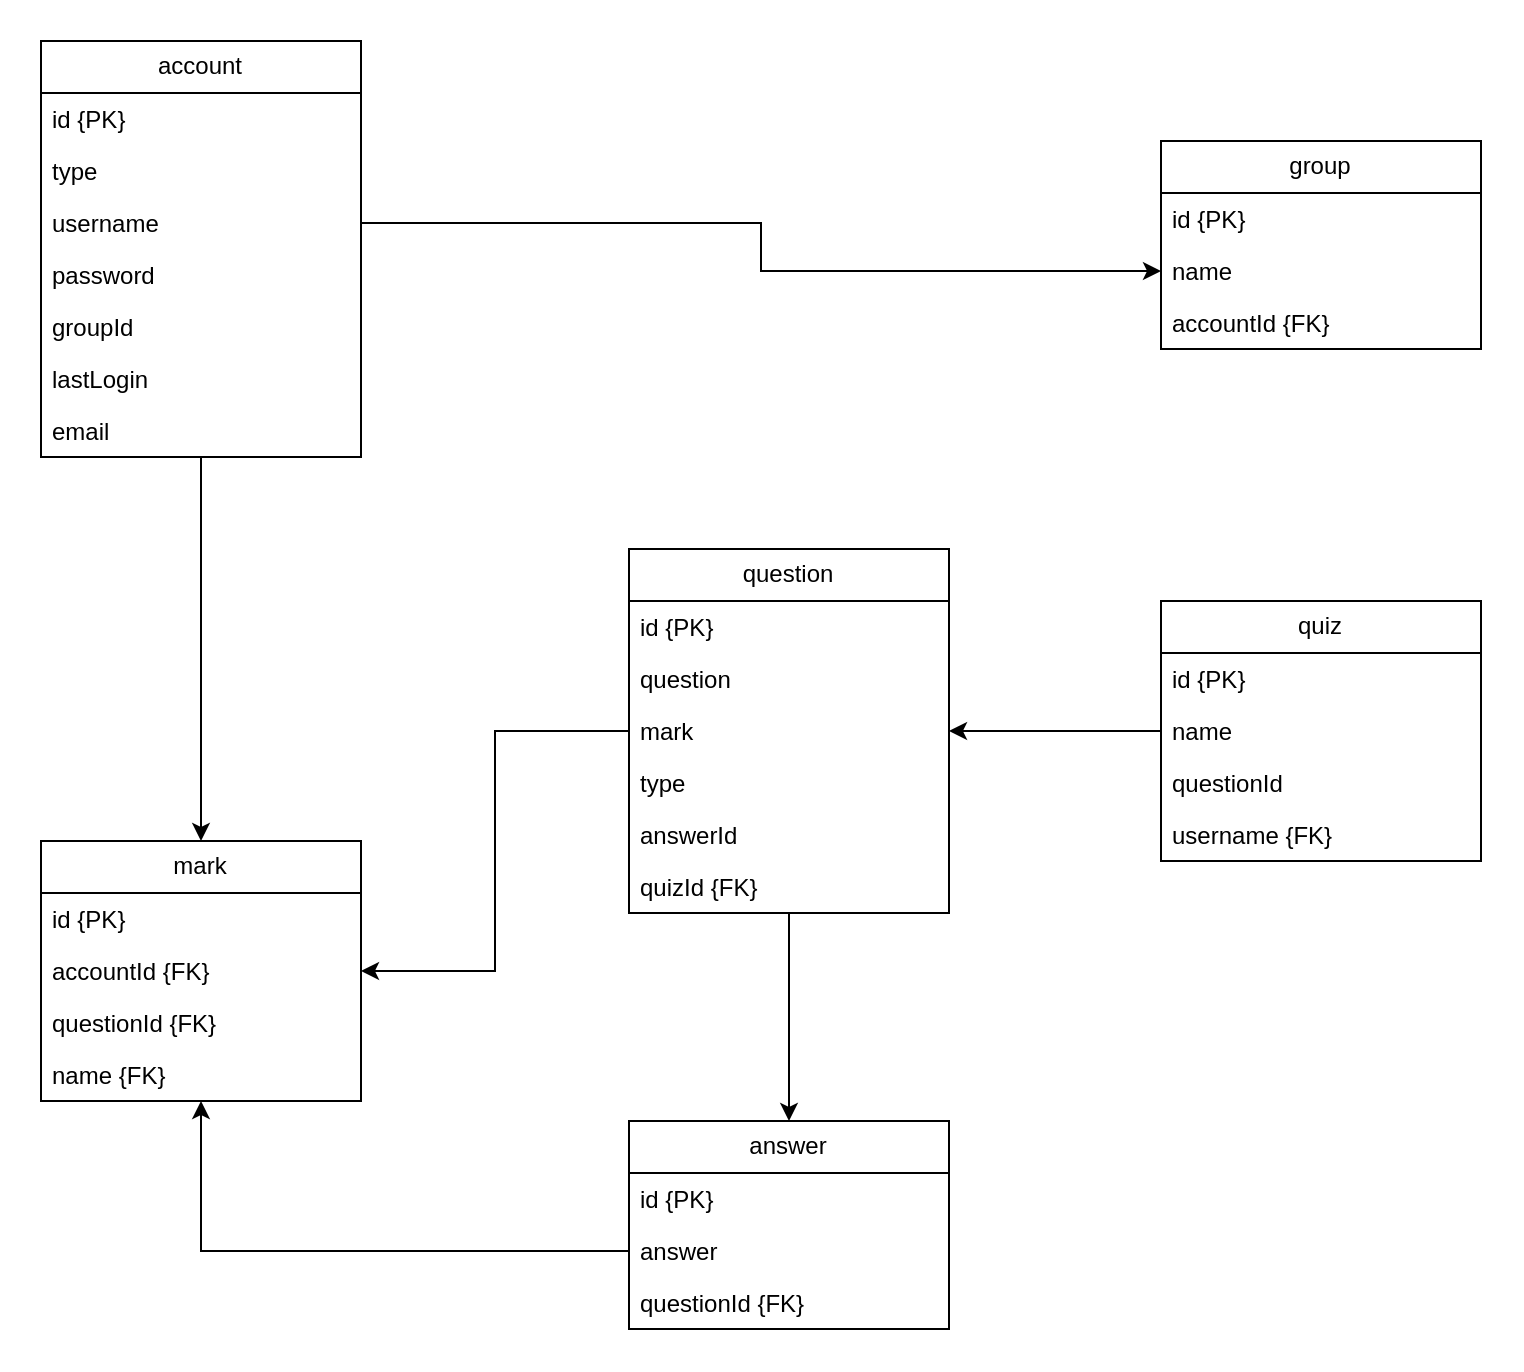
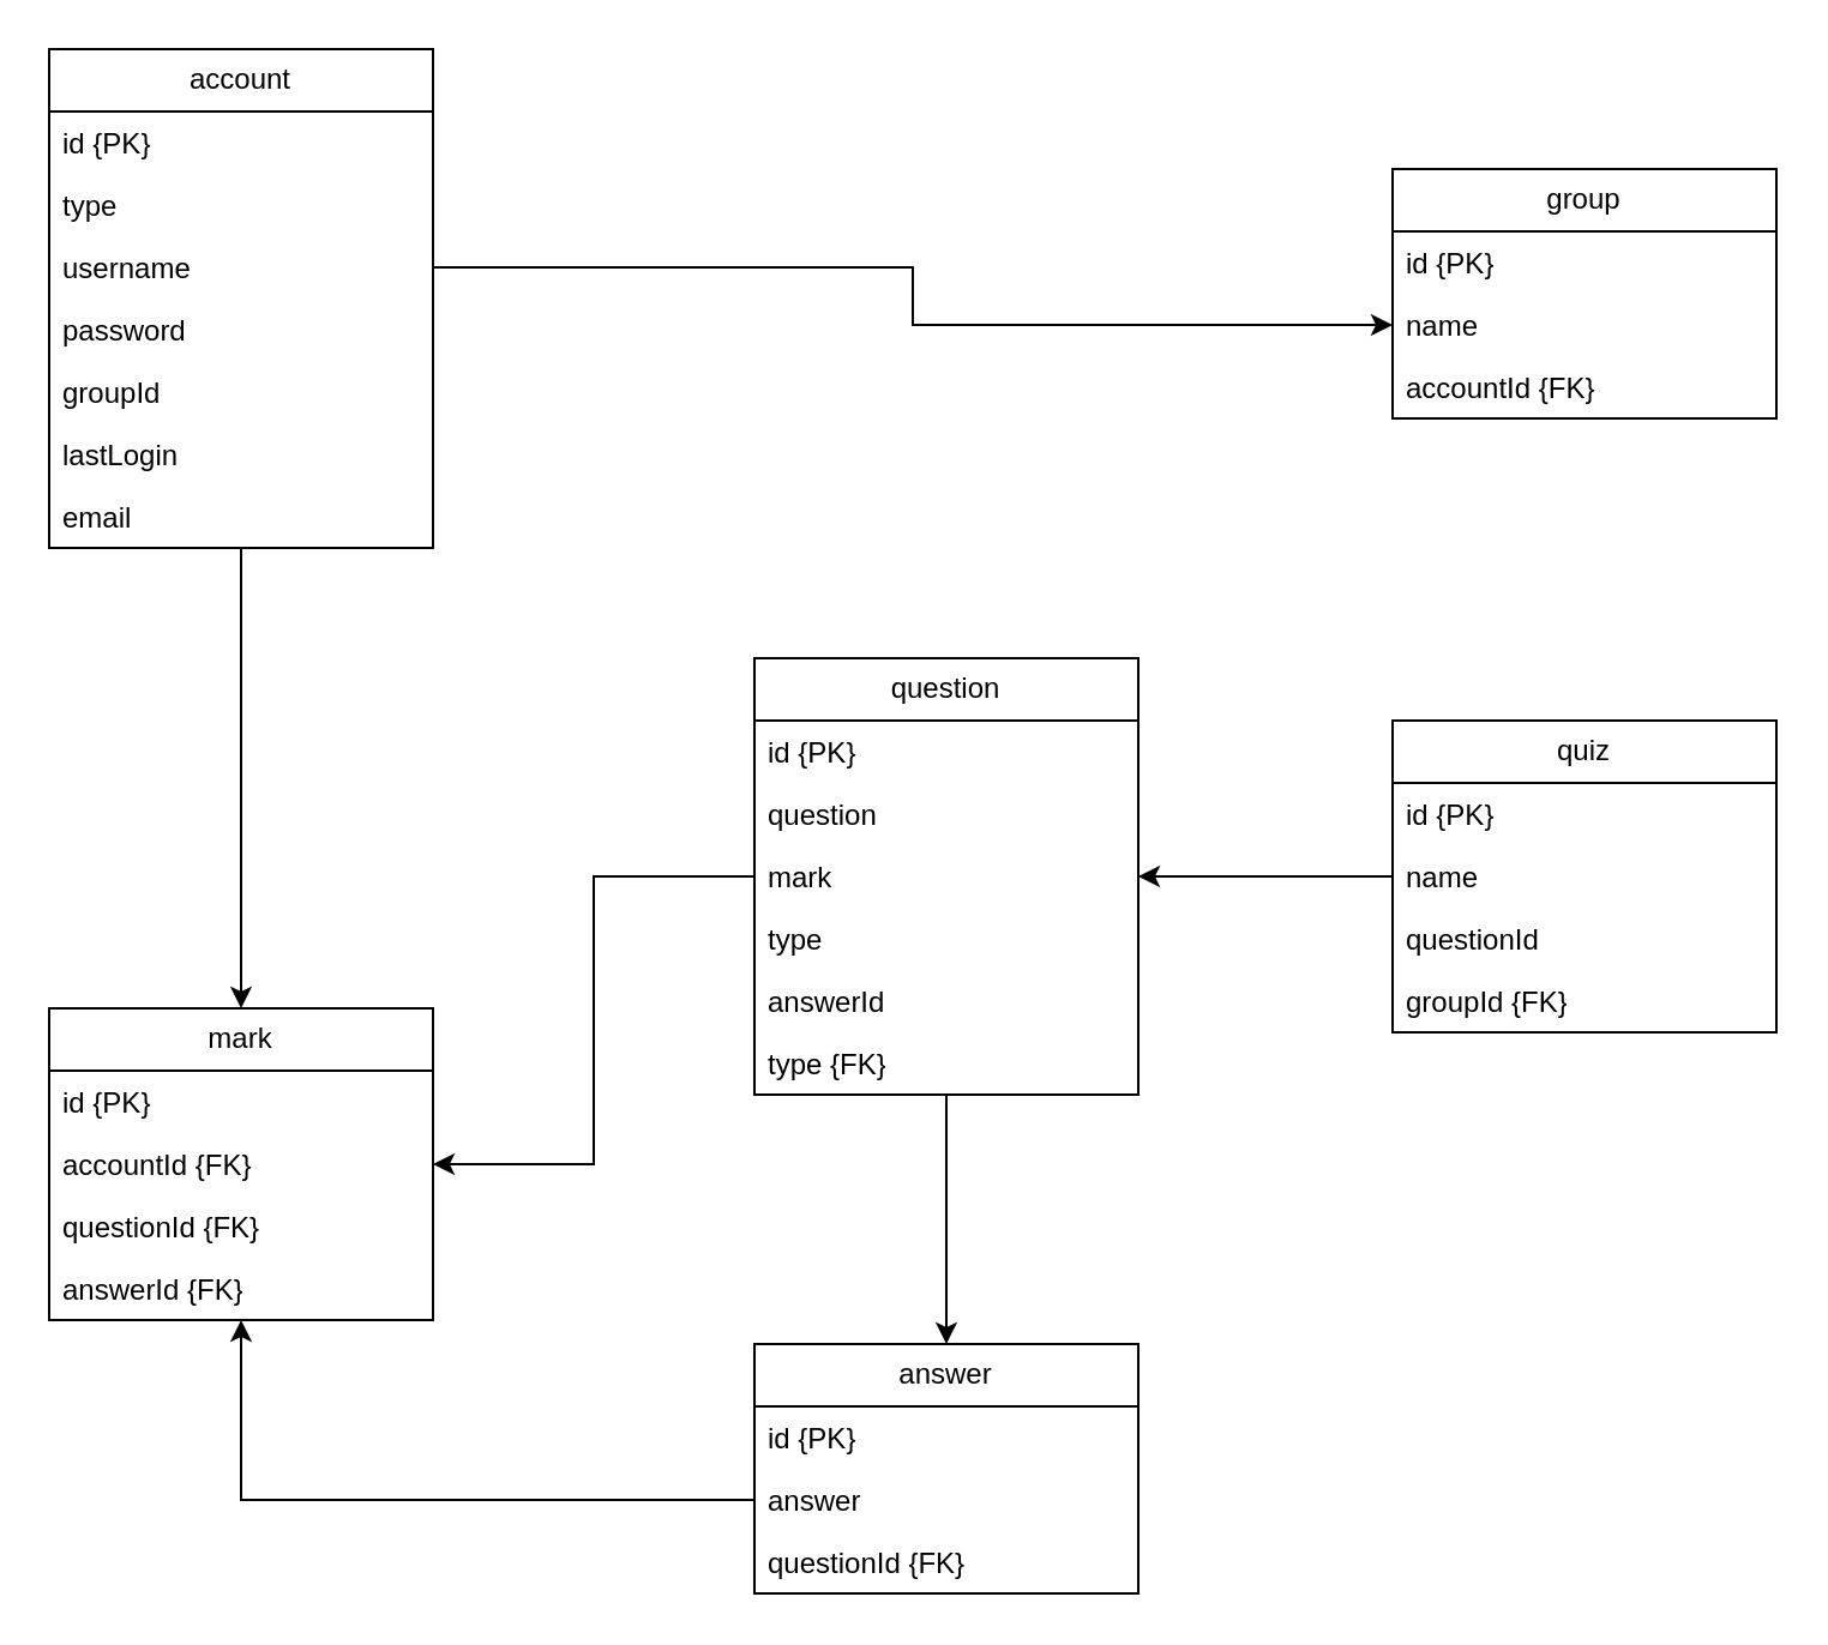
  <mxCell id="0" />
  <mxCell id="1" parent="0" />
  <mxCell id="2" style="edgeStyle=orthogonalEdgeStyle;rounded=0;orthogonalLoop=1;jettySize=auto;html=1;entryX=0.5;entryY=0;entryDx=0;entryDy=0;" edge="1" parent="1" source="3" target="33"><mxGeometry relative="1" as="geometry" /></mxCell>
  <mxCell id="3" value="account" style="swimlane;fontStyle=0;childLayout=stackLayout;horizontal=1;startSize=26;fillColor=none;horizontalStack=0;resizeParent=1;resizeParentMax=0;resizeLast=0;collapsible=1;marginBottom=0;whiteSpace=wrap;html=1;" vertex="1" parent="1"><mxGeometry x="20" y="20" width="160" height="208" as="geometry" /></mxCell>
  <mxCell id="4" value="id {PK}" style="text;strokeColor=none;fillColor=none;align=left;verticalAlign=top;spacingLeft=4;spacingRight=4;overflow=hidden;rotatable=0;points=[[0,0.5],[1,0.5]];portConstraint=eastwest;whiteSpace=wrap;html=1;" vertex="1" parent="3"><mxGeometry y="26" width="160" height="26" as="geometry" /></mxCell>
  <mxCell id="5" value="type" style="text;strokeColor=none;fillColor=none;align=left;verticalAlign=top;spacingLeft=4;spacingRight=4;overflow=hidden;rotatable=0;points=[[0,0.5],[1,0.5]];portConstraint=eastwest;whiteSpace=wrap;html=1;" vertex="1" parent="3"><mxGeometry y="52" width="160" height="26" as="geometry" /></mxCell>
  <mxCell id="6" value="username" style="text;strokeColor=none;fillColor=none;align=left;verticalAlign=top;spacingLeft=4;spacingRight=4;overflow=hidden;rotatable=0;points=[[0,0.5],[1,0.5]];portConstraint=eastwest;whiteSpace=wrap;html=1;" vertex="1" parent="3"><mxGeometry y="78" width="160" height="26" as="geometry" /></mxCell>
  <mxCell id="7" value="password" style="text;strokeColor=none;fillColor=none;align=left;verticalAlign=top;spacingLeft=4;spacingRight=4;overflow=hidden;rotatable=0;points=[[0,0.5],[1,0.5]];portConstraint=eastwest;whiteSpace=wrap;html=1;" vertex="1" parent="3"><mxGeometry y="104" width="160" height="26" as="geometry" /></mxCell>
  <mxCell id="8" value="groupId" style="text;strokeColor=none;fillColor=none;align=left;verticalAlign=top;spacingLeft=4;spacingRight=4;overflow=hidden;rotatable=0;points=[[0,0.5],[1,0.5]];portConstraint=eastwest;whiteSpace=wrap;html=1;" vertex="1" parent="3"><mxGeometry y="130" width="160" height="26" as="geometry" /></mxCell>
  <mxCell id="9" value="lastLogin" style="text;strokeColor=none;fillColor=none;align=left;verticalAlign=top;spacingLeft=4;spacingRight=4;overflow=hidden;rotatable=0;points=[[0,0.5],[1,0.5]];portConstraint=eastwest;whiteSpace=wrap;html=1;" vertex="1" parent="3"><mxGeometry y="156" width="160" height="26" as="geometry" /></mxCell>
  <mxCell id="10" value="email" style="text;strokeColor=none;fillColor=none;align=left;verticalAlign=top;spacingLeft=4;spacingRight=4;overflow=hidden;rotatable=0;points=[[0,0.5],[1,0.5]];portConstraint=eastwest;whiteSpace=wrap;html=1;" vertex="1" parent="3"><mxGeometry y="182" width="160" height="26" as="geometry" /></mxCell>
  <mxCell id="11" value="group" style="swimlane;fontStyle=0;childLayout=stackLayout;horizontal=1;startSize=26;fillColor=none;horizontalStack=0;resizeParent=1;resizeParentMax=0;resizeLast=0;collapsible=1;marginBottom=0;whiteSpace=wrap;html=1;" vertex="1" parent="1"><mxGeometry x="580" y="70" width="160" height="104" as="geometry" /></mxCell>
  <mxCell id="12" value="id {PK}" style="text;strokeColor=none;fillColor=none;align=left;verticalAlign=top;spacingLeft=4;spacingRight=4;overflow=hidden;rotatable=0;points=[[0,0.5],[1,0.5]];portConstraint=eastwest;whiteSpace=wrap;html=1;" vertex="1" parent="11"><mxGeometry y="26" width="160" height="26" as="geometry" /></mxCell>
  <mxCell id="13" value="name" style="text;strokeColor=none;fillColor=none;align=left;verticalAlign=top;spacingLeft=4;spacingRight=4;overflow=hidden;rotatable=0;points=[[0,0.5],[1,0.5]];portConstraint=eastwest;whiteSpace=wrap;html=1;" vertex="1" parent="11"><mxGeometry y="52" width="160" height="26" as="geometry" /></mxCell>
  <mxCell id="14" value="accountId {FK}" style="text;strokeColor=none;fillColor=none;align=left;verticalAlign=top;spacingLeft=4;spacingRight=4;overflow=hidden;rotatable=0;points=[[0,0.5],[1,0.5]];portConstraint=eastwest;whiteSpace=wrap;html=1;" vertex="1" parent="11"><mxGeometry y="78" width="160" height="26" as="geometry" /></mxCell>
  <mxCell id="15" value="quiz" style="swimlane;fontStyle=0;childLayout=stackLayout;horizontal=1;startSize=26;fillColor=none;horizontalStack=0;resizeParent=1;resizeParentMax=0;resizeLast=0;collapsible=1;marginBottom=0;whiteSpace=wrap;html=1;" vertex="1" parent="1"><mxGeometry x="580" y="300" width="160" height="130" as="geometry" /></mxCell>
  <mxCell id="16" value="id {PK}" style="text;strokeColor=none;fillColor=none;align=left;verticalAlign=top;spacingLeft=4;spacingRight=4;overflow=hidden;rotatable=0;points=[[0,0.5],[1,0.5]];portConstraint=eastwest;whiteSpace=wrap;html=1;" vertex="1" parent="15"><mxGeometry y="26" width="160" height="26" as="geometry" /></mxCell>
  <mxCell id="17" value="name" style="text;strokeColor=none;fillColor=none;align=left;verticalAlign=top;spacingLeft=4;spacingRight=4;overflow=hidden;rotatable=0;points=[[0,0.5],[1,0.5]];portConstraint=eastwest;whiteSpace=wrap;html=1;" vertex="1" parent="15"><mxGeometry y="52" width="160" height="26" as="geometry" /></mxCell>
  <mxCell id="18" value="questionId" style="text;strokeColor=none;fillColor=none;align=left;verticalAlign=top;spacingLeft=4;spacingRight=4;overflow=hidden;rotatable=0;points=[[0,0.5],[1,0.5]];portConstraint=eastwest;whiteSpace=wrap;html=1;" vertex="1" parent="15"><mxGeometry y="78" width="160" height="26" as="geometry" /></mxCell>
- <mxCell id="19" value="username {FK}" style="text;strokeColor=none;fillColor=none;align=left;verticalAlign=top;spacingLeft=4;spacingRight=4;overflow=hidden;rotatable=0;points=[[0,0.5],[1,0.5]];portConstraint=eastwest;whiteSpace=wrap;html=1;" vertex="1" parent="15"><mxGeometry y="104" width="160" height="26" as="geometry" /></mxCell>
+ <mxCell id="19" value="groupId {FK}" style="text;strokeColor=none;fillColor=none;align=left;verticalAlign=top;spacingLeft=4;spacingRight=4;overflow=hidden;rotatable=0;points=[[0,0.5],[1,0.5]];portConstraint=eastwest;whiteSpace=wrap;html=1;" vertex="1" parent="15"><mxGeometry y="104" width="160" height="26" as="geometry" /></mxCell>
  <mxCell id="20" style="edgeStyle=orthogonalEdgeStyle;rounded=0;orthogonalLoop=1;jettySize=auto;html=1;entryX=0.5;entryY=0;entryDx=0;entryDy=0;" edge="1" parent="1" source="22" target="29"><mxGeometry relative="1" as="geometry" /></mxCell>
  <mxCell id="21" style="edgeStyle=orthogonalEdgeStyle;rounded=0;orthogonalLoop=1;jettySize=auto;html=1;entryX=1;entryY=0.5;entryDx=0;entryDy=0;exitX=0;exitY=0.5;exitDx=0;exitDy=0;" edge="1" parent="1" source="25" target="35"><mxGeometry relative="1" as="geometry" /></mxCell>
  <mxCell id="22" value="question" style="swimlane;fontStyle=0;childLayout=stackLayout;horizontal=1;startSize=26;fillColor=none;horizontalStack=0;resizeParent=1;resizeParentMax=0;resizeLast=0;collapsible=1;marginBottom=0;whiteSpace=wrap;html=1;" vertex="1" parent="1"><mxGeometry x="314" y="274" width="160" height="182" as="geometry" /></mxCell>
  <mxCell id="23" value="id {PK}" style="text;strokeColor=none;fillColor=none;align=left;verticalAlign=top;spacingLeft=4;spacingRight=4;overflow=hidden;rotatable=0;points=[[0,0.5],[1,0.5]];portConstraint=eastwest;whiteSpace=wrap;html=1;" vertex="1" parent="22"><mxGeometry y="26" width="160" height="26" as="geometry" /></mxCell>
  <mxCell id="24" value="question" style="text;strokeColor=none;fillColor=none;align=left;verticalAlign=top;spacingLeft=4;spacingRight=4;overflow=hidden;rotatable=0;points=[[0,0.5],[1,0.5]];portConstraint=eastwest;whiteSpace=wrap;html=1;" vertex="1" parent="22"><mxGeometry y="52" width="160" height="26" as="geometry" /></mxCell>
  <mxCell id="25" value="mark" style="text;strokeColor=none;fillColor=none;align=left;verticalAlign=top;spacingLeft=4;spacingRight=4;overflow=hidden;rotatable=0;points=[[0,0.5],[1,0.5]];portConstraint=eastwest;whiteSpace=wrap;html=1;" vertex="1" parent="22"><mxGeometry y="78" width="160" height="26" as="geometry" /></mxCell>
  <mxCell id="26" value="type" style="text;strokeColor=none;fillColor=none;align=left;verticalAlign=top;spacingLeft=4;spacingRight=4;overflow=hidden;rotatable=0;points=[[0,0.5],[1,0.5]];portConstraint=eastwest;whiteSpace=wrap;html=1;" vertex="1" parent="22"><mxGeometry y="104" width="160" height="26" as="geometry" /></mxCell>
  <mxCell id="27" value="answerId" style="text;strokeColor=none;fillColor=none;align=left;verticalAlign=top;spacingLeft=4;spacingRight=4;overflow=hidden;rotatable=0;points=[[0,0.5],[1,0.5]];portConstraint=eastwest;whiteSpace=wrap;html=1;" vertex="1" parent="22"><mxGeometry y="130" width="160" height="26" as="geometry" /></mxCell>
- <mxCell id="28" value="quizId {FK}" style="text;strokeColor=none;fillColor=none;align=left;verticalAlign=top;spacingLeft=4;spacingRight=4;overflow=hidden;rotatable=0;points=[[0,0.5],[1,0.5]];portConstraint=eastwest;whiteSpace=wrap;html=1;" vertex="1" parent="22"><mxGeometry y="156" width="160" height="26" as="geometry" /></mxCell>
+ <mxCell id="28" value="type {FK}" style="text;strokeColor=none;fillColor=none;align=left;verticalAlign=top;spacingLeft=4;spacingRight=4;overflow=hidden;rotatable=0;points=[[0,0.5],[1,0.5]];portConstraint=eastwest;whiteSpace=wrap;html=1;" vertex="1" parent="22"><mxGeometry y="156" width="160" height="26" as="geometry" /></mxCell>
  <mxCell id="29" value="answer" style="swimlane;fontStyle=0;childLayout=stackLayout;horizontal=1;startSize=26;fillColor=none;horizontalStack=0;resizeParent=1;resizeParentMax=0;resizeLast=0;collapsible=1;marginBottom=0;whiteSpace=wrap;html=1;" vertex="1" parent="1"><mxGeometry x="314" y="560" width="160" height="104" as="geometry" /></mxCell>
  <mxCell id="30" value="id {PK}" style="text;strokeColor=none;fillColor=none;align=left;verticalAlign=top;spacingLeft=4;spacingRight=4;overflow=hidden;rotatable=0;points=[[0,0.5],[1,0.5]];portConstraint=eastwest;whiteSpace=wrap;html=1;" vertex="1" parent="29"><mxGeometry y="26" width="160" height="26" as="geometry" /></mxCell>
  <mxCell id="31" value="answer" style="text;strokeColor=none;fillColor=none;align=left;verticalAlign=top;spacingLeft=4;spacingRight=4;overflow=hidden;rotatable=0;points=[[0,0.5],[1,0.5]];portConstraint=eastwest;whiteSpace=wrap;html=1;" vertex="1" parent="29"><mxGeometry y="52" width="160" height="26" as="geometry" /></mxCell>
  <mxCell id="32" value="questionId {FK}" style="text;strokeColor=none;fillColor=none;align=left;verticalAlign=top;spacingLeft=4;spacingRight=4;overflow=hidden;rotatable=0;points=[[0,0.5],[1,0.5]];portConstraint=eastwest;whiteSpace=wrap;html=1;" vertex="1" parent="29"><mxGeometry y="78" width="160" height="26" as="geometry" /></mxCell>
  <mxCell id="33" value="mark" style="swimlane;fontStyle=0;childLayout=stackLayout;horizontal=1;startSize=26;fillColor=none;horizontalStack=0;resizeParent=1;resizeParentMax=0;resizeLast=0;collapsible=1;marginBottom=0;whiteSpace=wrap;html=1;" vertex="1" parent="1"><mxGeometry x="20" y="420" width="160" height="130" as="geometry" /></mxCell>
  <mxCell id="34" value="id {PK}" style="text;strokeColor=none;fillColor=none;align=left;verticalAlign=top;spacingLeft=4;spacingRight=4;overflow=hidden;rotatable=0;points=[[0,0.5],[1,0.5]];portConstraint=eastwest;whiteSpace=wrap;html=1;" vertex="1" parent="33"><mxGeometry y="26" width="160" height="26" as="geometry" /></mxCell>
  <mxCell id="35" value="accountId {FK}" style="text;strokeColor=none;fillColor=none;align=left;verticalAlign=top;spacingLeft=4;spacingRight=4;overflow=hidden;rotatable=0;points=[[0,0.5],[1,0.5]];portConstraint=eastwest;whiteSpace=wrap;html=1;" vertex="1" parent="33"><mxGeometry y="52" width="160" height="26" as="geometry" /></mxCell>
  <mxCell id="36" value="questionId {FK}" style="text;strokeColor=none;fillColor=none;align=left;verticalAlign=top;spacingLeft=4;spacingRight=4;overflow=hidden;rotatable=0;points=[[0,0.5],[1,0.5]];portConstraint=eastwest;whiteSpace=wrap;html=1;" vertex="1" parent="33"><mxGeometry y="78" width="160" height="26" as="geometry" /></mxCell>
- <mxCell id="37" value="name {FK}" style="text;strokeColor=none;fillColor=none;align=left;verticalAlign=top;spacingLeft=4;spacingRight=4;overflow=hidden;rotatable=0;points=[[0,0.5],[1,0.5]];portConstraint=eastwest;whiteSpace=wrap;html=1;" vertex="1" parent="33"><mxGeometry y="104" width="160" height="26" as="geometry" /></mxCell>
+ <mxCell id="37" value="answerId {FK}" style="text;strokeColor=none;fillColor=none;align=left;verticalAlign=top;spacingLeft=4;spacingRight=4;overflow=hidden;rotatable=0;points=[[0,0.5],[1,0.5]];portConstraint=eastwest;whiteSpace=wrap;html=1;" vertex="1" parent="33"><mxGeometry y="104" width="160" height="26" as="geometry" /></mxCell>
  <mxCell id="38" style="edgeStyle=orthogonalEdgeStyle;rounded=0;orthogonalLoop=1;jettySize=auto;html=1;entryX=0;entryY=0.5;entryDx=0;entryDy=0;" edge="1" parent="1" source="6" target="13"><mxGeometry relative="1" as="geometry" /></mxCell>
  <mxCell id="39" style="edgeStyle=orthogonalEdgeStyle;rounded=0;orthogonalLoop=1;jettySize=auto;html=1;entryX=1;entryY=0.5;entryDx=0;entryDy=0;" edge="1" parent="1" source="17" target="25"><mxGeometry relative="1" as="geometry" /></mxCell>
  <mxCell id="40" style="edgeStyle=orthogonalEdgeStyle;rounded=0;orthogonalLoop=1;jettySize=auto;html=1;" edge="1" parent="1" source="31" target="33"><mxGeometry relative="1" as="geometry" /></mxCell>
